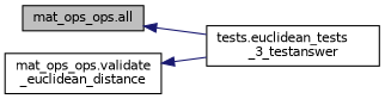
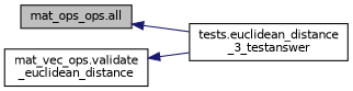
  digraph {
    rankdir=LR
    node [color=black fillcolor=white fontname=Helvetica fontsize=10 shape=record style=filled]
    edge [color=midnightblue dir=back fontname=Helvetica fontsize=10 labelfontname=Helvetica labelfontsize=10 style=solid]
    n1 [fillcolor=grey75 fontcolor=black height=0.2 label="mat_ops_ops.all" width=0.4]
-   n2 [height=0.2 label="tests.euclidean_tests\l_3_testanswer" width=0.4]
-   n3 [height=0.2 label="mat_ops_ops.validate\l_euclidean_distance" width=0.4]
+   n2 [height=0.2 label="tests.euclidean_distance\l_3_testanswer" width=0.4]
+   n3 [height=0.2 label="mat_vec_ops.validate\l_euclidean_distance" width=0.4]
    n1 -> n2
    n3 -> n2
  }
